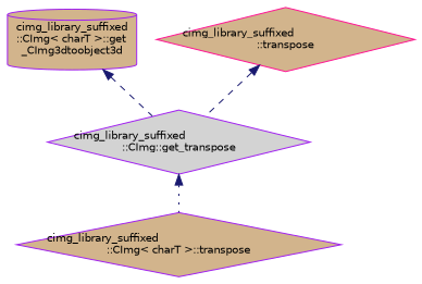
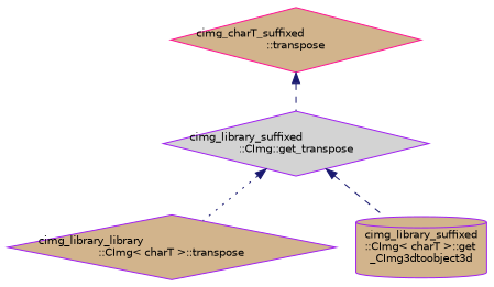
  digraph {
    rankdir=TB
    node [color=purple fillcolor=tan fontname=Helvetica fontsize=10 shape=diamond style=filled]
    edge [color=midnightblue dir=back fontname=Helvetica fontsize=10 labelfontname=Helvetica labelfontsize=10 style=dashed]
    n1 [fillcolor=lightgrey fontcolor=black height=0.2 label="cimg_library_suffixed\l::CImg::get_transpose" width=0.4]
-   n2 [height=0.2 label="cimg_library_suffixed\l::CImg\< charT \>::transpose" width=0.4]
+   n2 [height=0.2 label="cimg_library_library\l::CImg\< charT \>::transpose" width=0.4]
    n3 [height=0.2 label="cimg_library_suffixed\l::CImg\< charT \>::get\l_CImg3dtoobject3d" shape=cylinder width=0.4]
-   n4 [color=deeppink height=0.2 label="cimg_library_suffixed\l::transpose" width=0.4]
+   n4 [color=deeppink height=0.2 label="cimg_charT_suffixed\l::transpose" width=0.4]
    n1 -> n2 [style=dotted]
-   n3 -> n1
+   n1 -> n3
    n4 -> n1
  }
